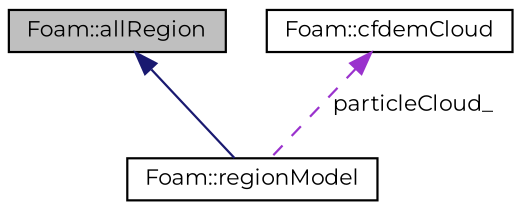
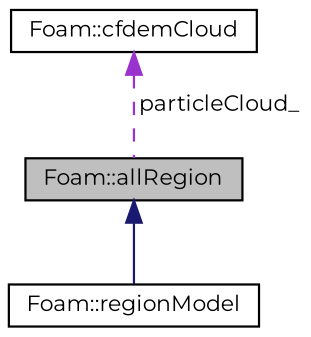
  digraph {
    fontname=Montserrat
    node [color=black fillcolor=white fontname=Montserrat fontsize=10 shape=record style=filled]
    edge [dir=back fontname=Montserrat fontsize=10 labelfontname=FreeSans labelfontsize=10]
    n1 [fillcolor=grey75 fontcolor=black height=0.2 label="Foam::allRegion" width=0.4]
    n2 [height=0.2 label="Foam::regionModel" width=0.4]
    n3 [height=0.2 label="Foam::cfdemCloud" width=0.4]
    n1 -> n2 [color=midnightblue style=solid]
-   n3 -> n2 [color=darkorchid3 label=" particleCloud_" style=dashed]
+   n3 -> n1 [color=darkorchid3 label=" particleCloud_" style=dashed]
  }
